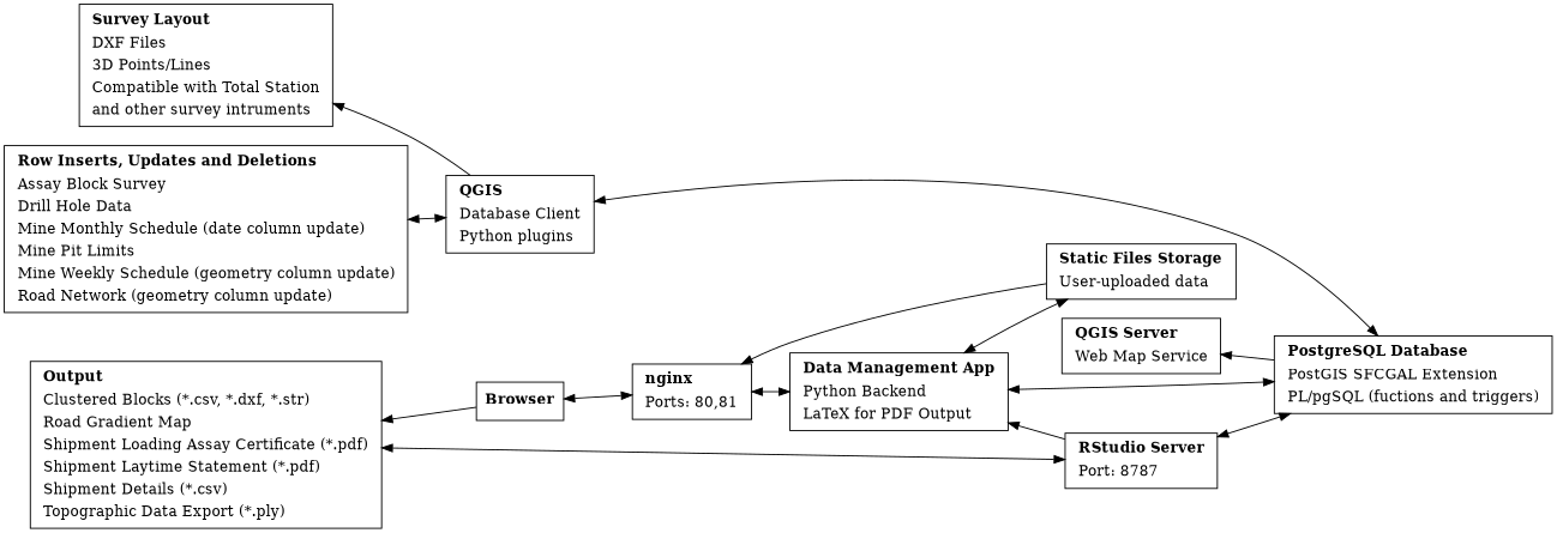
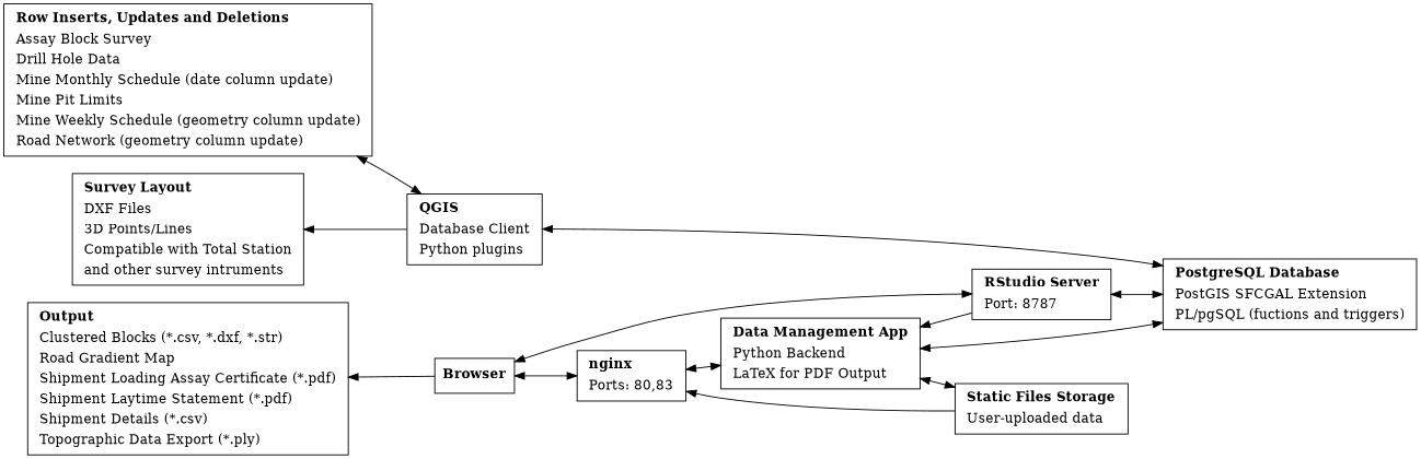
  digraph {
    rankdir=LR
    node [shape=box]
    edge [dir=both]
    n1 [label=<<B>Browser</B>>]
    n2 [label=<<TABLE BORDER="0">             <TR><TD ALIGN="LEFT"><B>QGIS</B></TD></TR>             <TR><TD ALIGN="LEFT">Database Client</TD></TR>             <TR><TD ALIGN="LEFT">Python plugins</TD></TR>             </TABLE>>]
    n3 [label=<<TABLE BORDER="0">             <TR><TD ALIGN="LEFT"><B>RStudio Server</B></TD></TR>             <TR><TD ALIGN="LEFT">Port: 8787</TD></TR>             </TABLE>>]
-   n4 [label=<<TABLE BORDER="0">             <TR><TD ALIGN="LEFT"><B>nginx</B></TD></TR>             <TR><TD ALIGN="LEFT">Ports: 80,81</TD></TR>             </TABLE>>]
+   n4 [label=<<TABLE BORDER="0">             <TR><TD ALIGN="LEFT"><B>nginx</B></TD></TR>             <TR><TD ALIGN="LEFT">Ports: 80,83</TD></TR>             </TABLE>>]
    n5 [label=<<TABLE BORDER="0">             <TR><TD ALIGN="LEFT"><B>PostgreSQL Database</B></TD></TR>             <TR><TD ALIGN="LEFT">PostGIS SFCGAL Extension</TD></TR>             <TR><TD ALIGN="LEFT">PL/pgSQL (fuctions and triggers)</TD></TR>             </TABLE>>]
    n6 [label=<<TABLE BORDER="0">             <TR><TD ALIGN="LEFT"><B>Data Management App</B></TD></TR>             <TR><TD ALIGN="LEFT">Python Backend</TD></TR>             <TR><TD ALIGN="LEFT">LaTeX for PDF Output</TD></TR>             </TABLE>>]
    n7 [label=<<TABLE BORDER="0">             <TR><TD ALIGN="LEFT"><B>Static Files Storage</B></TD></TR>             <TR><TD ALIGN="LEFT">User-uploaded data</TD></TR>             </TABLE>>]
    n8 [label=<<TABLE BORDER="0">             <TR><TD ALIGN="LEFT"><B>Output</B></TD></TR>             <TR><TD ALIGN="LEFT">Clustered Blocks (*.csv, *.dxf, *.str)</TD></TR>             <TR><TD ALIGN="LEFT">Road Gradient Map</TD></TR>             <TR><TD ALIGN="LEFT">Shipment Loading Assay Certificate (*.pdf)</TD></TR>             <TR><TD ALIGN="LEFT">Shipment Laytime Statement (*.pdf)</TD></TR>             <TR><TD ALIGN="LEFT">Shipment Details (*.csv)</TD></TR>             <TR><TD ALIGN="LEFT">Topographic Data Export (*.ply)</TD></TR>             </TABLE>>]
-   n9 [label=<<TABLE BORDER="0">             <TR><TD ALIGN="LEFT"><B>QGIS Server</B></TD></TR>             <TR><TD ALIGN="LEFT">Web Map Service</TD></TR>             </TABLE>>]
    n10 [label=<<TABLE BORDER="0">             <TR><TD ALIGN="LEFT"><B>Row Inserts, Updates and Deletions</B></TD></TR>             <TR><TD ALIGN="LEFT">Assay Block Survey</TD></TR>             <TR><TD ALIGN="LEFT">Drill Hole Data</TD></TR>             <TR><TD ALIGN="LEFT">Mine Monthly Schedule (date column update)</TD></TR>             <TR><TD ALIGN="LEFT">Mine Pit Limits</TD></TR>             <TR><TD ALIGN="LEFT">Mine Weekly Schedule (geometry column update)</TD></TR>             <TR><TD ALIGN="LEFT">Road Network (geometry column update)</TD></TR>             </TABLE>>]
    n11 [label=<<TABLE BORDER="0">             <TR><TD ALIGN="LEFT"><B>Survey Layout</B></TD></TR>             <TR><TD ALIGN="LEFT">DXF Files</TD></TR>             <TR><TD ALIGN="LEFT">3D Points/Lines</TD></TR>             <TR><TD ALIGN="LEFT">Compatible with Total Station</TD></TR>             <TR><TD ALIGN="LEFT">and other survey intruments</TD></TR>             </TABLE>>]
    subgraph sub_1 {
      rank=same
      n1
      n2
    }
-   n8 -> n3
+   n1 -> n3
    n1 -> n4
    n2 -> n5
    n3 -> n5
    n4 -> n6
    n4 -> n7 [dir=back]
    n6 -> n3 [dir=back]
    n6 -> n5
    n6 -> n7
    n8 -> n1 [dir=back]
-   n9 -> n5 [dir=back]
    n10 -> n2
    n11 -> n2 [dir=back]
  }
